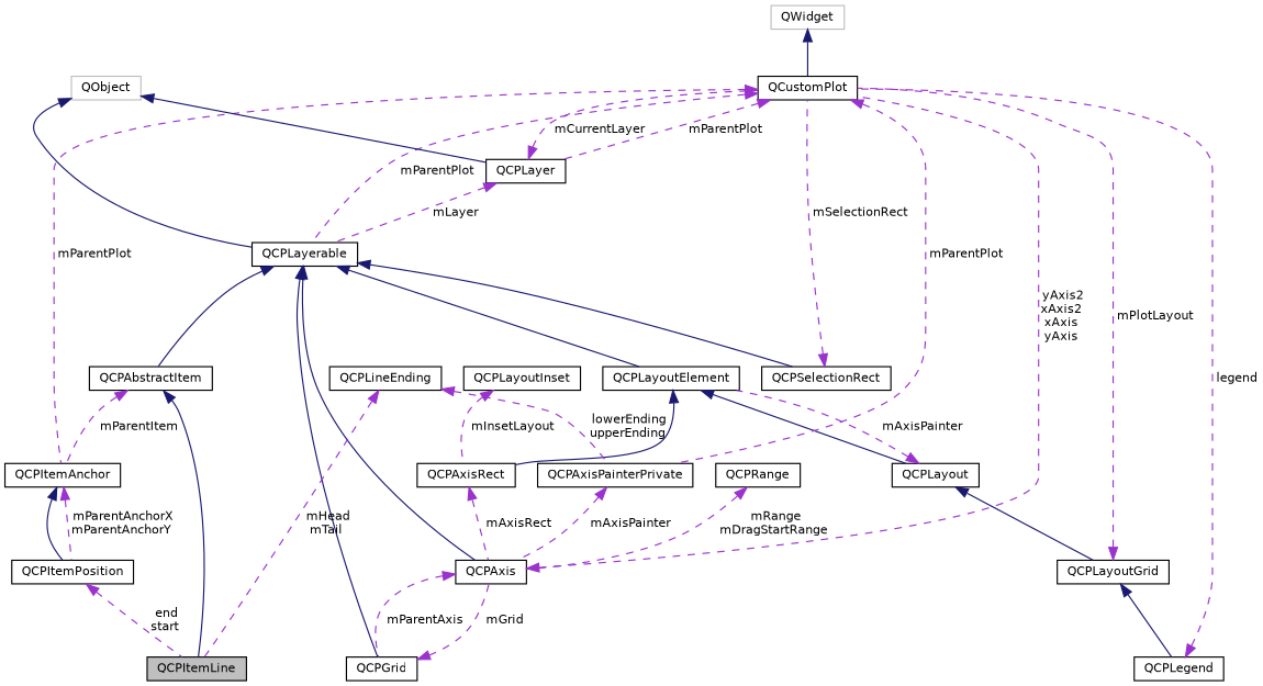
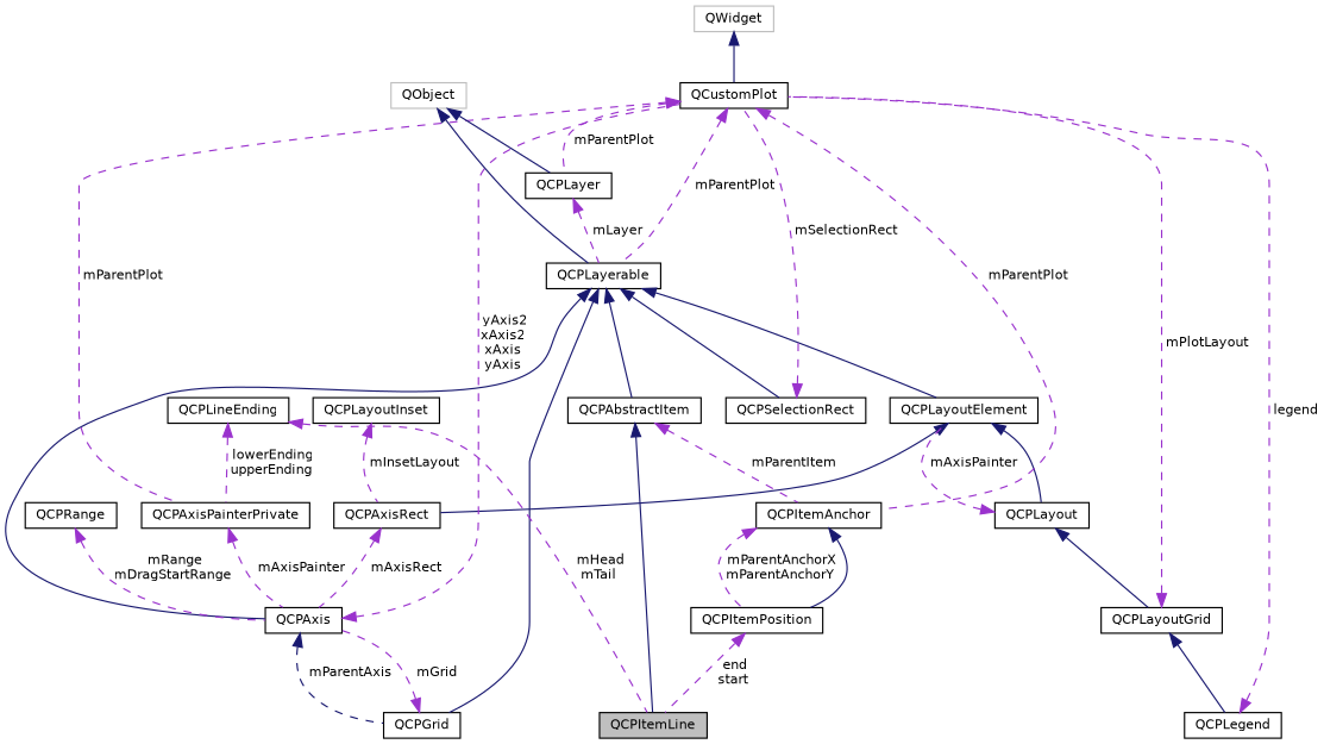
  digraph {
    node [color=black fillcolor=white fontname=Helvetica fontsize=10 shape=record style=filled]
    edge [color=darkorchid3 dir=back fontname=Helvetica fontsize=10 labelfontname=Helvetica labelfontsize=10 style=dashed]
    n1 [fillcolor=grey75 fontcolor=black height=0.2 label=QCPItemLine width=0.4]
    n2 [height=0.2 label=QCPAbstractItem width=0.4]
    n3 [height=0.2 label=QCPItemAnchor width=0.4]
    n4 [height=0.2 label=QCPItemPosition width=0.4]
    n5 [height=0.2 label=QCPLayerable width=0.4]
    n6 [height=0.2 label=QCPLayoutElement width=0.4]
    n7 [height=0.2 label=QCPSelectionRect width=0.4]
    n8 [height=0.2 label=QCPAxis width=0.4]
    n9 [height=0.2 label=QCPGrid width=0.4]
    n10 [height=0.2 label=QCPLayout width=0.4]
    n11 [height=0.2 label=QCPAxisRect width=0.4]
    n12 [height=0.2 label=QCustomPlot width=0.4]
    n13 [color=grey75 height=0.2 label=QObject width=0.4]
    n14 [height=0.2 label=QCPLayer width=0.4]
    n15 [height=0.2 label=QCPAxisPainterPrivate width=0.4]
    n16 [color=grey75 height=0.2 label=QWidget width=0.4]
    n17 [height=0.2 label=QCPLayoutGrid width=0.4]
    n18 [height=0.2 label=QCPLegend width=0.4]
    n19 [height=0.2 label=QCPLayoutInset width=0.4]
    n20 [height=0.2 label=QCPRange width=0.4]
    n21 [height=0.2 label=QCPLineEnding width=0.4]
    n2 -> n1 [color=midnightblue style=solid]
    n2 -> n3 [label=" mParentItem"]
    n3 -> n4 [color=midnightblue style=solid]
    n3 -> n4 [label=" mParentAnchorX\nmParentAnchorY"]
    n4 -> n1 [label=" end\nstart"]
    n5 -> n2 [color=midnightblue style=solid]
    n5 -> n6 [color=midnightblue style=solid]
    n5 -> n7 [color=midnightblue style=solid]
    n5 -> n8 [color=midnightblue style=solid]
    n5 -> n9 [color=midnightblue style=solid]
    n6 -> n10 [color=midnightblue style=solid]
    n6 -> n11 [color=midnightblue style=solid]
    n7 -> n12 [label=" mSelectionRect"]
-   n8 -> n9 [label=" mParentAxis"]
+   n8 -> n9 [color=midnightblue label=" mParentAxis"]
    n8 -> n12 [label=" yAxis2\nxAxis2\nxAxis\nyAxis"]
    n9 -> n8 [label=" mGrid"]
    n10 -> n6 [label=" mAxisPainter"]
    n10 -> n17 [color=midnightblue style=solid]
    n11 -> n8 [label=" mAxisRect"]
    n12 -> n3 [label=" mParentPlot"]
    n12 -> n5 [label=" mParentPlot"]
    n12 -> n14 [label=" mParentPlot"]
    n12 -> n15 [label=" mParentPlot"]
    n13 -> n5 [color=midnightblue style=solid]
    n13 -> n14 [color=midnightblue style=solid]
    n14 -> n5 [label=" mLayer"]
-   n14 -> n12 [label=" mCurrentLayer"]
    n15 -> n8 [label=" mAxisPainter"]
    n16 -> n12 [color=midnightblue style=solid]
    n17 -> n12 [label=" mPlotLayout"]
    n17 -> n18 [color=midnightblue style=solid]
    n18 -> n12 [label=" legend"]
    n19 -> n11 [label=" mInsetLayout"]
    n20 -> n8 [label=" mRange\nmDragStartRange"]
    n21 -> n1 [label=" mHead\nmTail"]
    n21 -> n15 [label=" lowerEnding\nupperEnding"]
  }
